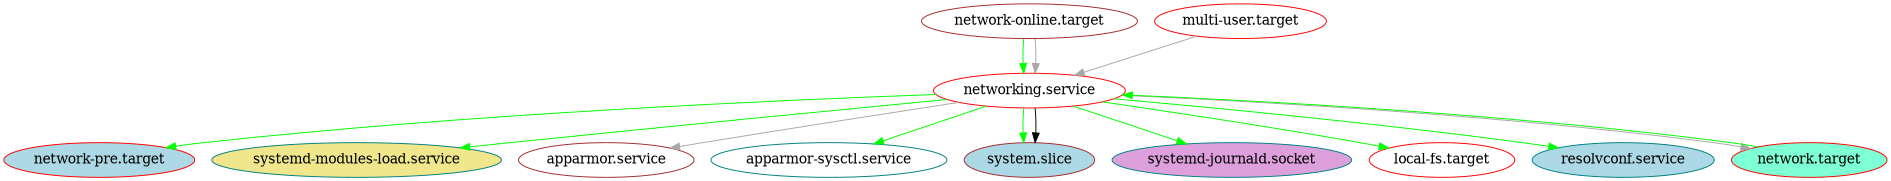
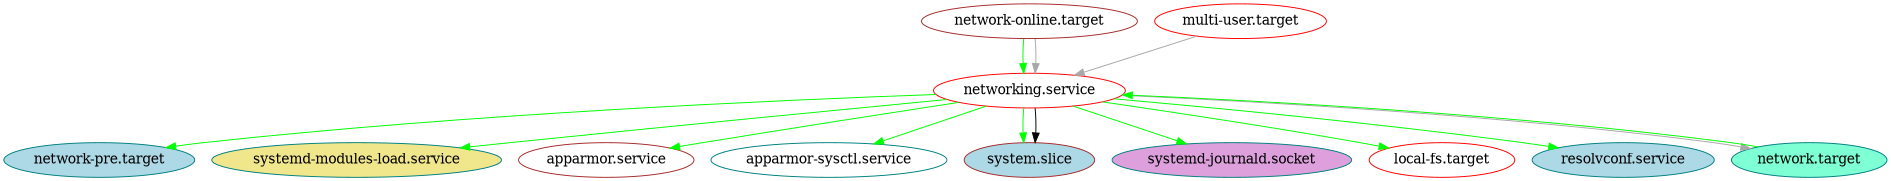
  digraph {
    node [color=red fillcolor=white style=filled]
    edge [color=green]
-   "network-pre.target" [fillcolor=lightblue]
+   "network-pre.target" [color=teal fillcolor=lightblue]
    "networking.service"
    "systemd-modules-load.service" [color=teal fillcolor=khaki]
    "apparmor.service" [color=brown]
    n5 [color=teal label="apparmor-sysctl.service"]
    "system.slice" [color=brown fillcolor=lightblue]
    "systemd-journald.socket" [color=teal fillcolor=plum]
    "local-fs.target"
    "resolvconf.service" [color=teal fillcolor=lightblue]
-   "network.target" [fillcolor=aquamarine]
+   "network.target" [color=teal fillcolor=aquamarine]
    "network-online.target" [color=brown]
    "multi-user.target"
    "networking.service" -> "network-pre.target"
    "networking.service" -> "systemd-modules-load.service"
-   "networking.service" -> "apparmor.service" [color=grey66]
+   "networking.service" -> "apparmor.service"
    "networking.service" -> n5
    "networking.service" -> "system.slice"
    "networking.service" -> "system.slice" [color=black]
    "networking.service" -> "systemd-journald.socket"
    "networking.service" -> "local-fs.target"
    "networking.service" -> "resolvconf.service"
    "networking.service" -> "network.target" [color=grey66]
    "network.target" -> "networking.service"
    "network-online.target" -> "networking.service"
    "network-online.target" -> "networking.service" [color=grey66]
    "multi-user.target" -> "networking.service" [color=grey66]
  }
